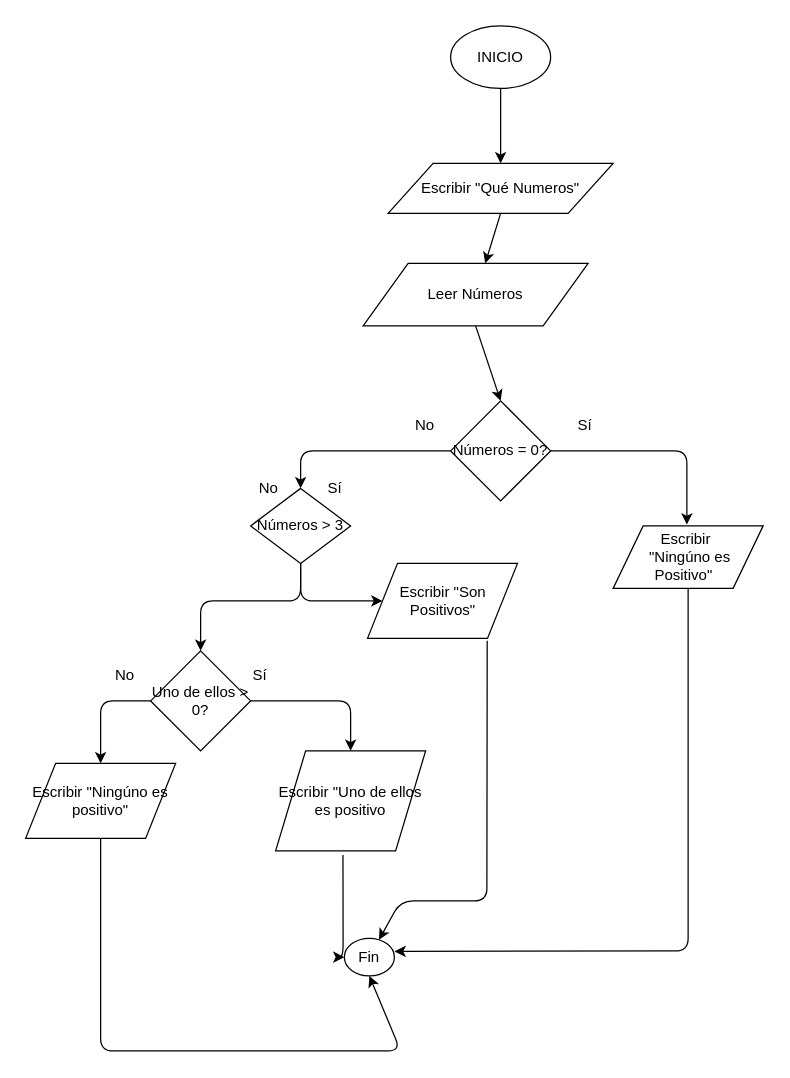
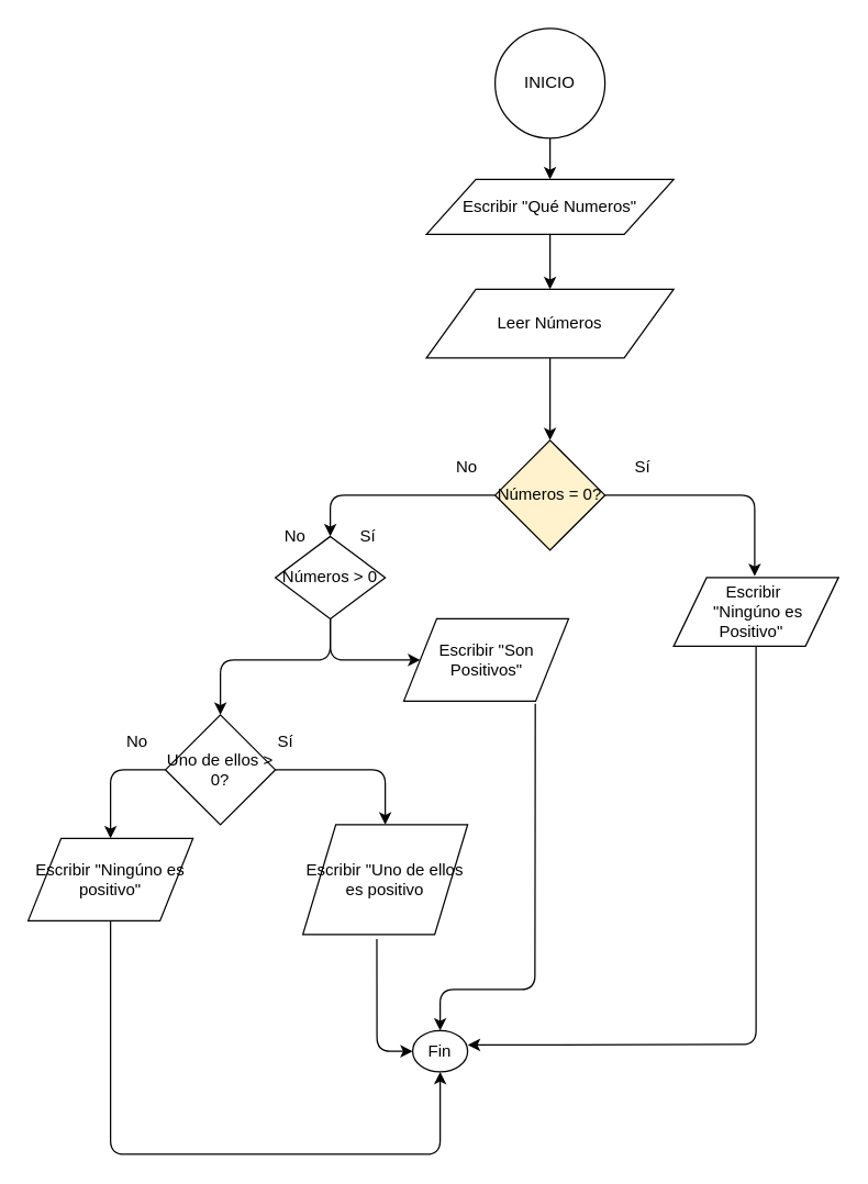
  <mxCell id="0" />
  <mxCell id="1" parent="0" />
- <mxCell id="2" value="INICIO" style="ellipse;whiteSpace=wrap;html=1;aspect=fixed;" parent="1" vertex="1"><mxGeometry x="360" y="20" width="80" height="50" as="geometry" /></mxCell>
+ <mxCell id="2" value="INICIO" style="ellipse;whiteSpace=wrap;html=1;aspect=fixed;" parent="1" vertex="1"><mxGeometry x="360" y="20" width="80" height="80" as="geometry" /></mxCell>
  <mxCell id="3" value="" style="endArrow=classic;html=1;exitX=0.5;exitY=1;exitDx=0;exitDy=0;" parent="1" source="2" edge="1"><mxGeometry width="50" height="50" relative="1" as="geometry"><mxPoint x="360" y="170" as="sourcePoint" /><mxPoint x="400" y="130" as="targetPoint" /></mxGeometry></mxCell>
  <mxCell id="4" value="Escribir &quot;Qué Numeros&quot;" style="shape=parallelogram;perimeter=parallelogramPerimeter;whiteSpace=wrap;html=1;" parent="1" vertex="1"><mxGeometry x="310" y="130" width="180" height="40" as="geometry" /></mxCell>
  <mxCell id="5" value="" style="endArrow=classic;html=1;exitX=0.5;exitY=1;exitDx=0;exitDy=0;" parent="1" source="4" target="6" edge="1"><mxGeometry width="50" height="50" relative="1" as="geometry"><mxPoint x="310" y="260" as="sourcePoint" /><mxPoint x="400" y="250" as="targetPoint" /></mxGeometry></mxCell>
- <mxCell id="6" value="Leer Números" style="shape=parallelogram;perimeter=parallelogramPerimeter;whiteSpace=wrap;html=1;" parent="1" vertex="1"><mxGeometry x="290" y="210" width="180" height="50" as="geometry" /></mxCell>
+ <mxCell id="6" value="Leer Números" style="shape=parallelogram;perimeter=parallelogramPerimeter;whiteSpace=wrap;html=1;" parent="1" vertex="1"><mxGeometry x="310" y="210" width="180" height="50" as="geometry" /></mxCell>
  <mxCell id="7" value="" style="endArrow=classic;html=1;exitX=0.5;exitY=1;exitDx=0;exitDy=0;" parent="1" source="6" edge="1"><mxGeometry width="50" height="50" relative="1" as="geometry"><mxPoint x="310" y="360" as="sourcePoint" /><mxPoint x="400" y="320" as="targetPoint" /></mxGeometry></mxCell>
- <mxCell id="8" value="Números = 0?" style="rhombus;whiteSpace=wrap;html=1;" parent="1" vertex="1"><mxGeometry x="360" y="320" width="80" height="80" as="geometry" /></mxCell>
+ <mxCell id="8" value="Números = 0?" style="rhombus;whiteSpace=wrap;html=1;fillColor=#fff2cc;" parent="1" vertex="1"><mxGeometry x="360" y="320" width="80" height="80" as="geometry" /></mxCell>
  <mxCell id="9" value="" style="endArrow=classic;html=1;exitX=0;exitY=0.5;exitDx=0;exitDy=0;entryX=0.5;entryY=0;entryDx=0;entryDy=0;" parent="1" source="8" target="31" edge="1"><mxGeometry width="50" height="50" relative="1" as="geometry"><mxPoint x="340" y="460" as="sourcePoint" /><mxPoint x="240" y="410" as="targetPoint" /><Array as="points"><mxPoint x="240" y="360" /></Array></mxGeometry></mxCell>
  <mxCell id="10" value="No&lt;br&gt;" style="text;html=1;resizable=0;points=[];autosize=1;align=left;verticalAlign=top;spacingTop=-4;" parent="1" vertex="1"><mxGeometry x="330" y="330" width="30" height="20" as="geometry" /></mxCell>
  <mxCell id="11" value="Sí&lt;br&gt;" style="text;html=1;resizable=0;points=[];autosize=1;align=left;verticalAlign=top;spacingTop=-4;" parent="1" vertex="1"><mxGeometry x="460" y="330" width="30" height="20" as="geometry" /></mxCell>
  <mxCell id="12" value="Escribir&amp;nbsp;&lt;br&gt;&amp;nbsp;&quot;Ningúno es Positivo&quot;&amp;nbsp;&amp;nbsp;" style="shape=parallelogram;perimeter=parallelogramPerimeter;whiteSpace=wrap;html=1;direction=west;" parent="1" vertex="1"><mxGeometry x="490" y="420" width="120" height="50" as="geometry" /></mxCell>
  <mxCell id="13" value="" style="endArrow=classic;html=1;exitX=1;exitY=0.5;exitDx=0;exitDy=0;" parent="1" source="8" edge="1"><mxGeometry width="50" height="50" relative="1" as="geometry"><mxPoint x="280" y="520" as="sourcePoint" /><mxPoint x="549" y="419" as="targetPoint" /><Array as="points"><mxPoint x="549" y="360" /></Array></mxGeometry></mxCell>
  <mxCell id="14" value="No&lt;br&gt;" style="text;html=1;resizable=0;points=[];autosize=1;align=left;verticalAlign=top;spacingTop=-4;" parent="1" vertex="1"><mxGeometry x="205" y="380" width="30" height="20" as="geometry" /></mxCell>
  <mxCell id="15" value="Sí&lt;br&gt;" style="text;html=1;resizable=0;points=[];autosize=1;align=left;verticalAlign=top;spacingTop=-4;" parent="1" vertex="1"><mxGeometry x="260" y="380" width="30" height="20" as="geometry" /></mxCell>
  <mxCell id="16" value="" style="endArrow=classic;html=1;exitX=0.5;exitY=1;exitDx=0;exitDy=0;" parent="1" target="18" edge="1"><mxGeometry width="50" height="50" relative="1" as="geometry"><mxPoint x="240" y="440" as="sourcePoint" /><mxPoint x="320" y="480" as="targetPoint" /><Array as="points"><mxPoint x="240" y="480" /></Array></mxGeometry></mxCell>
  <mxCell id="17" value="" style="endArrow=classic;html=1;exitX=0.5;exitY=1;exitDx=0;exitDy=0;" parent="1" target="19" edge="1"><mxGeometry width="50" height="50" relative="1" as="geometry"><mxPoint x="240" y="440" as="sourcePoint" /><mxPoint x="160" y="510" as="targetPoint" /><Array as="points"><mxPoint x="240" y="480" /><mxPoint x="160" y="480" /></Array></mxGeometry></mxCell>
  <mxCell id="18" value="Escribir &quot;Son Positivos&quot;" style="shape=parallelogram;perimeter=parallelogramPerimeter;whiteSpace=wrap;html=1;" parent="1" vertex="1"><mxGeometry x="293.5" y="450" width="120" height="60" as="geometry" /></mxCell>
  <mxCell id="19" value="Uno de ellos &amp;gt; 0?" style="rhombus;whiteSpace=wrap;html=1;" parent="1" vertex="1"><mxGeometry x="120" y="520" width="80" height="80" as="geometry" /></mxCell>
  <mxCell id="20" value="Sí&lt;br&gt;" style="text;html=1;resizable=0;points=[];autosize=1;align=left;verticalAlign=top;spacingTop=-4;" parent="1" vertex="1"><mxGeometry x="200" y="530" width="30" height="20" as="geometry" /></mxCell>
  <mxCell id="21" value="No&lt;br&gt;" style="text;html=1;resizable=0;points=[];autosize=1;align=left;verticalAlign=top;spacingTop=-4;" parent="1" vertex="1"><mxGeometry x="90" y="530" width="30" height="20" as="geometry" /></mxCell>
  <mxCell id="22" value="" style="endArrow=classic;html=1;exitX=0;exitY=0.5;exitDx=0;exitDy=0;entryX=0.5;entryY=0;entryDx=0;entryDy=0;" parent="1" source="19" target="23" edge="1"><mxGeometry width="50" height="50" relative="1" as="geometry"><mxPoint x="50" y="590" as="sourcePoint" /><mxPoint x="80" y="600" as="targetPoint" /><Array as="points"><mxPoint x="80" y="560" /></Array></mxGeometry></mxCell>
  <mxCell id="23" value="Escribir &quot;Ningúno es positivo&quot;" style="shape=parallelogram;perimeter=parallelogramPerimeter;whiteSpace=wrap;html=1;" parent="1" vertex="1"><mxGeometry x="20" y="610" width="120" height="60" as="geometry" /></mxCell>
  <mxCell id="24" value="" style="endArrow=classic;html=1;exitX=1;exitY=0.5;exitDx=0;exitDy=0;" parent="1" source="19" target="25" edge="1"><mxGeometry width="50" height="50" relative="1" as="geometry"><mxPoint x="20" y="740" as="sourcePoint" /><mxPoint x="280" y="600" as="targetPoint" /><Array as="points"><mxPoint x="280" y="560" /></Array></mxGeometry></mxCell>
  <mxCell id="25" value="Escribir &quot;Uno de ellos es positivo&lt;br&gt;" style="shape=parallelogram;perimeter=parallelogramPerimeter;whiteSpace=wrap;html=1;" parent="1" vertex="1"><mxGeometry x="220" y="600" width="120" height="80" as="geometry" /></mxCell>
  <mxCell id="26" value="" style="endArrow=classic;html=1;exitX=0.5;exitY=0;exitDx=0;exitDy=0;entryX=1.004;entryY=0.348;entryDx=0;entryDy=0;entryPerimeter=0;" parent="1" source="12" target="28" edge="1"><mxGeometry width="50" height="50" relative="1" as="geometry"><mxPoint x="20" y="750" as="sourcePoint" /><mxPoint x="360" y="760" as="targetPoint" /><Array as="points"><mxPoint x="550" y="760" /></Array></mxGeometry></mxCell>
  <mxCell id="27" value="" style="endArrow=classic;html=1;exitX=0.798;exitY=1.031;exitDx=0;exitDy=0;exitPerimeter=0;" parent="1" source="18" target="28" edge="1"><mxGeometry width="50" height="50" relative="1" as="geometry"><mxPoint x="20" y="840" as="sourcePoint" /><mxPoint x="320" y="740" as="targetPoint" /><Array as="points"><mxPoint x="389" y="720" /><mxPoint x="320" y="720" /></Array></mxGeometry></mxCell>
- <mxCell id="28" value="Fin&lt;br&gt;" style="ellipse;whiteSpace=wrap;html=1;" parent="1" vertex="1"><mxGeometry x="275" y="750" width="40" height="30" as="geometry" /></mxCell>
+ <mxCell id="28" value="Fin&lt;br&gt;" style="ellipse;whiteSpace=wrap;html=1;" parent="1" vertex="1"><mxGeometry x="300" y="750" width="40" height="30" as="geometry" /></mxCell>
  <mxCell id="29" value="" style="endArrow=classic;html=1;exitX=0.449;exitY=1.041;exitDx=0;exitDy=0;exitPerimeter=0;entryX=0;entryY=0.5;entryDx=0;entryDy=0;" parent="1" source="25" target="28" edge="1"><mxGeometry width="50" height="50" relative="1" as="geometry"><mxPoint x="20" y="850" as="sourcePoint" /><mxPoint x="70" y="800" as="targetPoint" /><Array as="points"><mxPoint x="274" y="765" /></Array></mxGeometry></mxCell>
  <mxCell id="30" value="" style="endArrow=classic;html=1;exitX=0.5;exitY=1;exitDx=0;exitDy=0;entryX=0.5;entryY=1;entryDx=0;entryDy=0;" parent="1" source="23" target="28" edge="1"><mxGeometry width="50" height="50" relative="1" as="geometry"><mxPoint x="20" y="850" as="sourcePoint" /><mxPoint x="70" y="800" as="targetPoint" /><Array as="points"><mxPoint x="80" y="840" /><mxPoint x="320" y="840" /></Array></mxGeometry></mxCell>
- <mxCell id="31" value="Números &amp;gt; 3" style="rhombus;whiteSpace=wrap;html=1;" vertex="1" parent="1"><mxGeometry x="200" y="390" width="80" height="60" as="geometry" /></mxCell>
+ <mxCell id="31" value="Números &amp;gt; 0" style="rhombus;whiteSpace=wrap;html=1;" vertex="1" parent="1"><mxGeometry x="200" y="390" width="80" height="60" as="geometry" /></mxCell>
